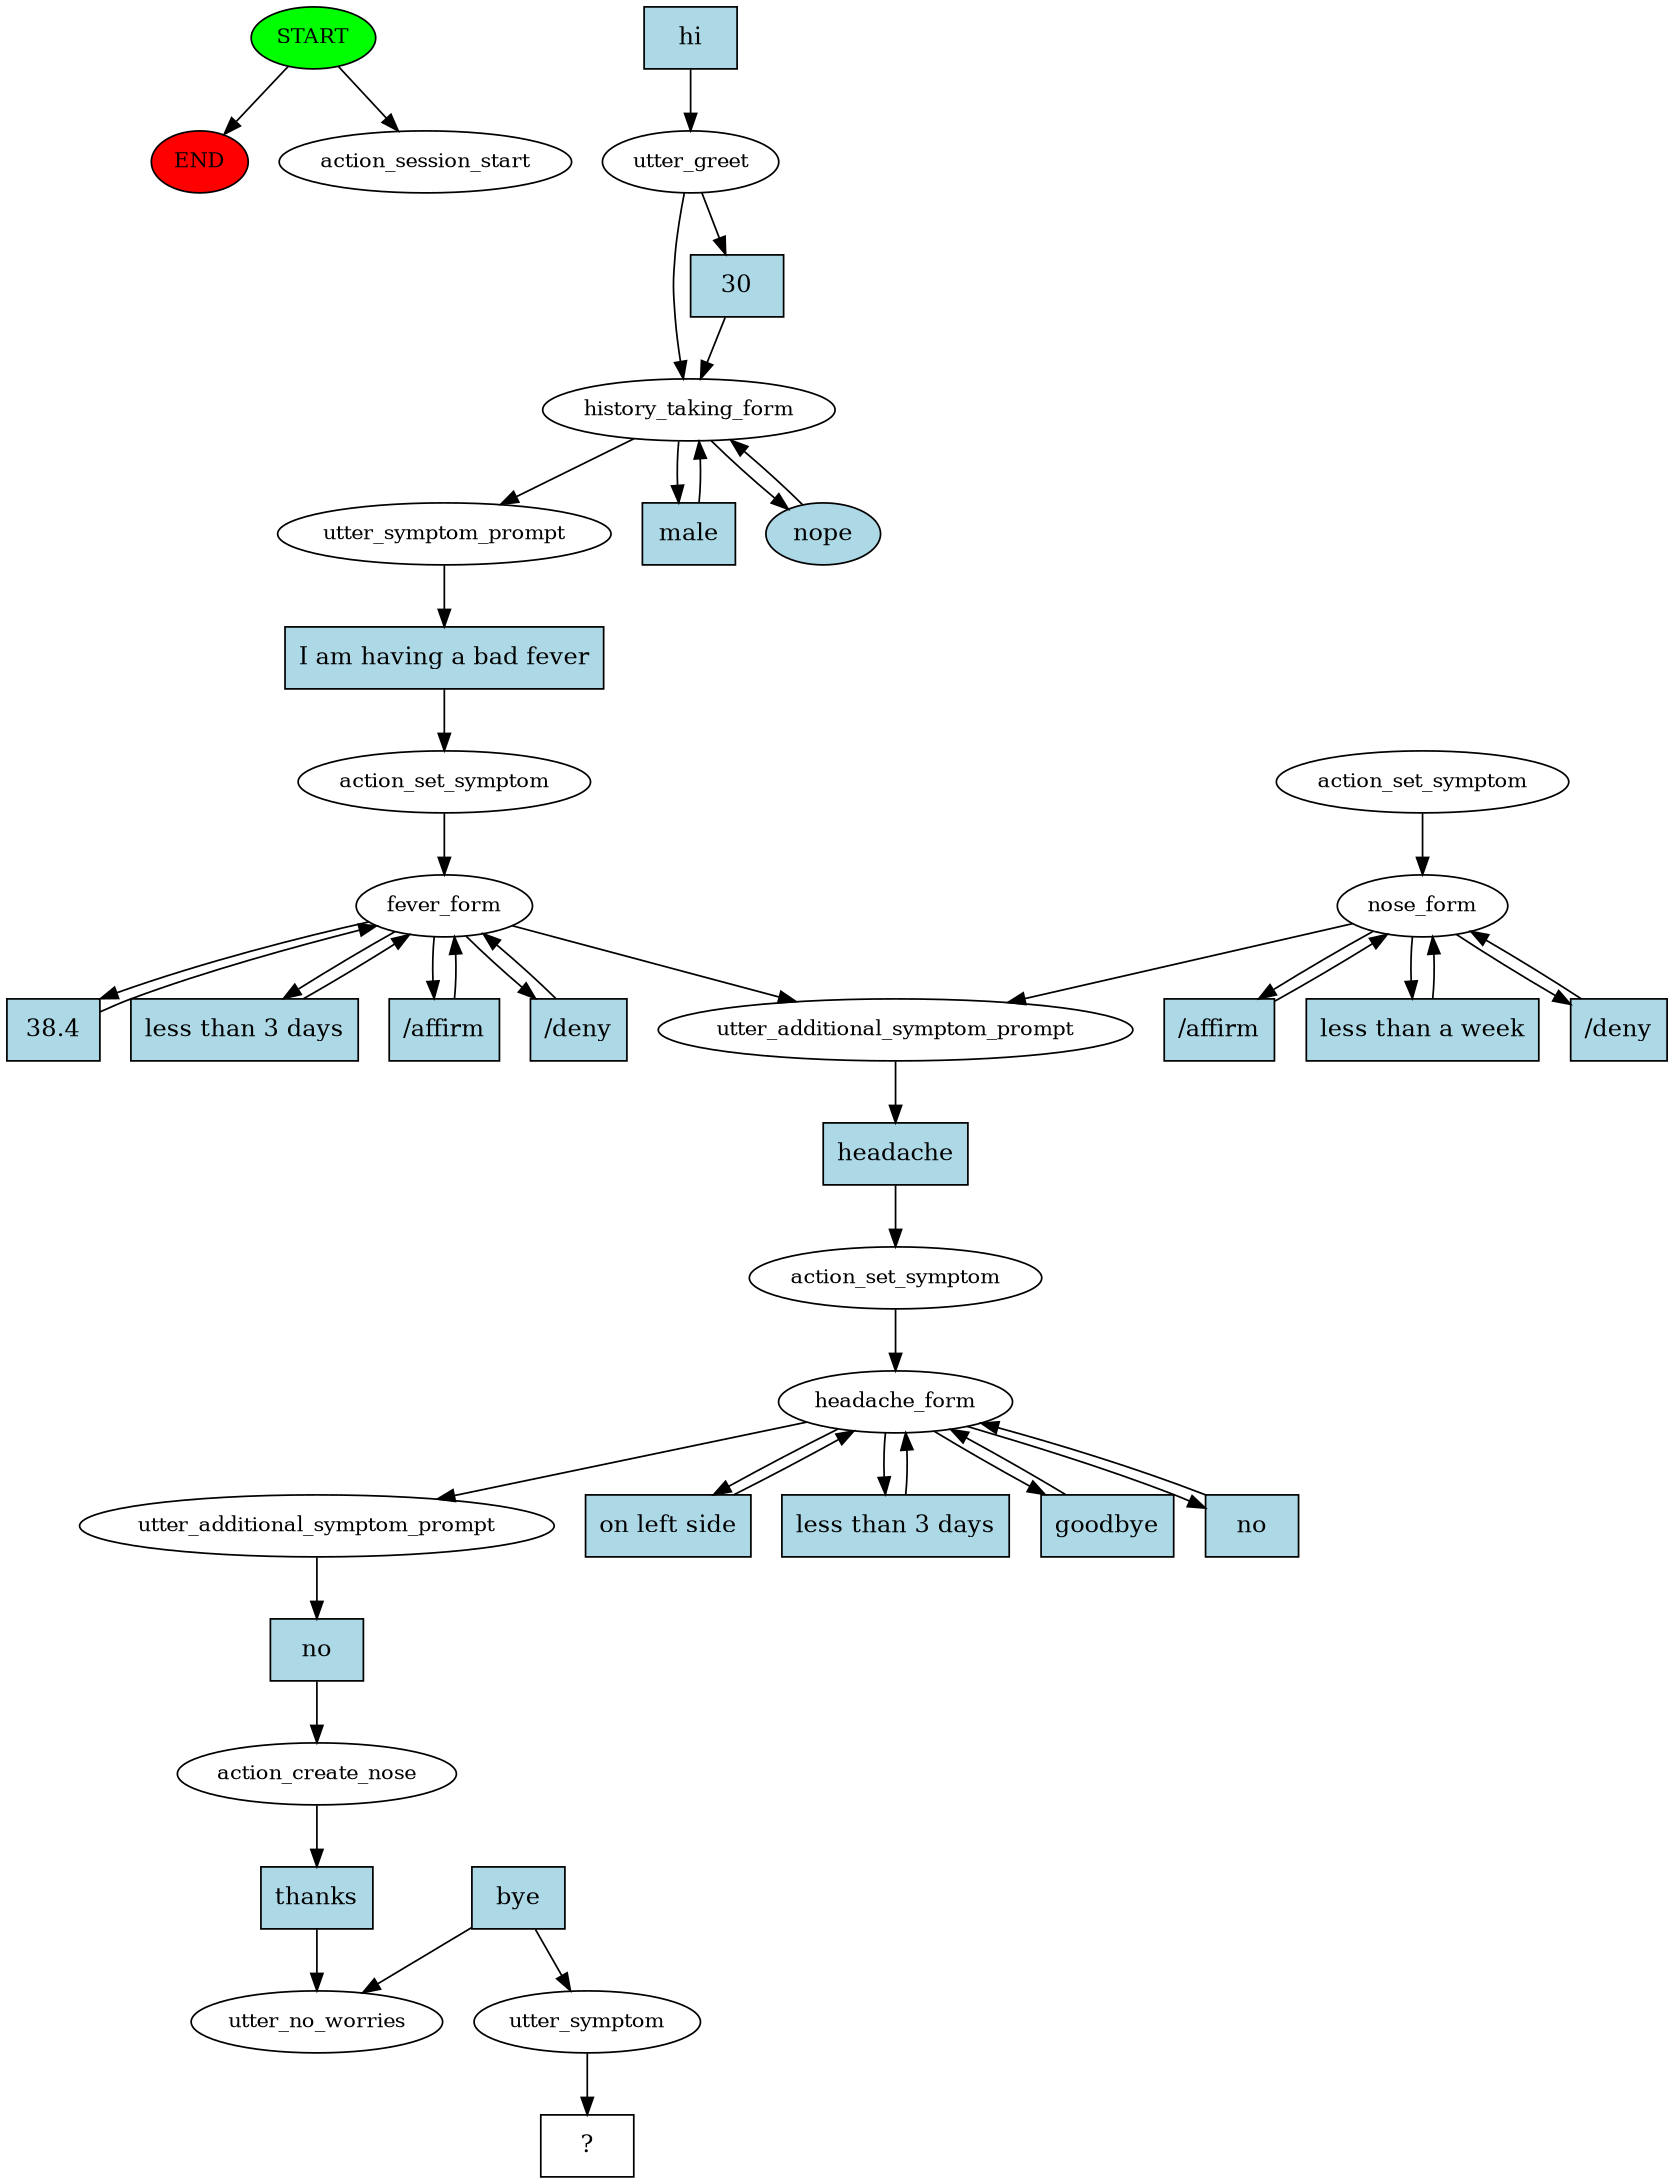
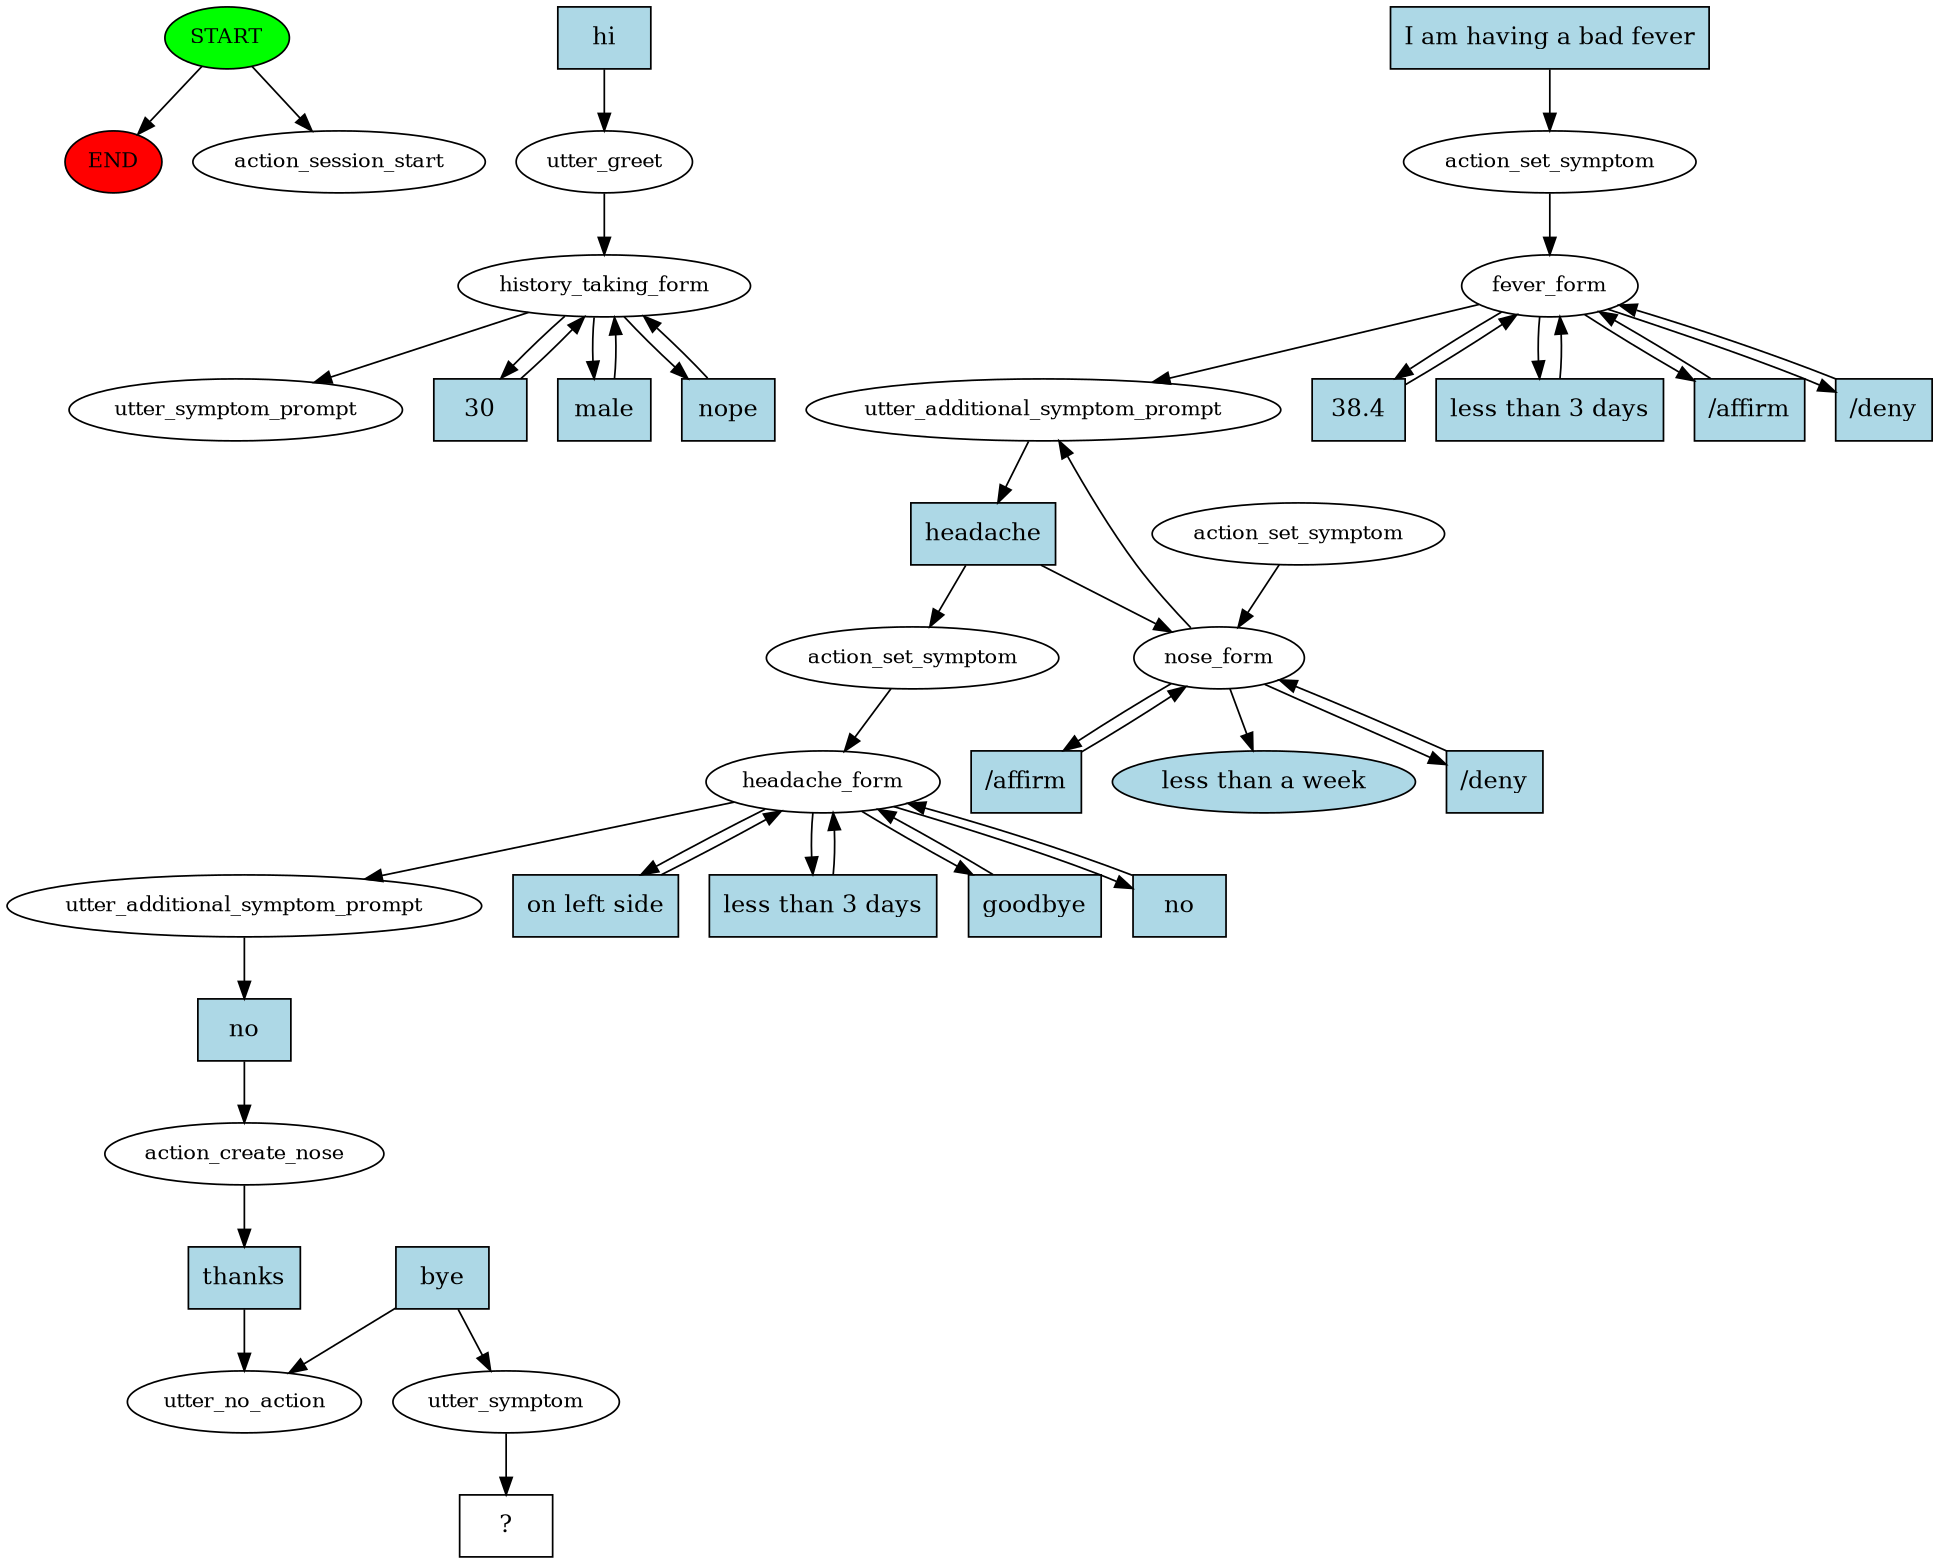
  digraph {
    node [fillcolor=lightblue style=filled shape=rect]
    n1 [fillcolor=green fontsize=12 label=START shape=""]
    n2 [fillcolor=red fontsize=12 label=END shape=""]
    n3 [fontsize=12 label=action_session_start fillcolor="" style="" shape=""]
    n4 [label=hi]
    n5 [fontsize=12 label=utter_greet fillcolor="" style="" shape=""]
    n6 [fontsize=12 label=history_taking_form fillcolor="" style="" shape=""]
    n7 [fontsize=12 label=utter_symptom_prompt fillcolor="" style="" shape=""]
    n8 [label=30]
    n9 [label=male]
-   n10 [label=nope shape=ellipse]
+   n10 [label=nope]
    n11 [label="I am having a bad fever"]
    n12 [fontsize=12 label=action_set_symptom fillcolor="" style="" shape=""]
    n13 [fontsize=12 label=fever_form fillcolor="" style="" shape=""]
    n14 [fontsize=12 label=utter_additional_symptom_prompt fillcolor="" style="" shape=""]
    n15 [label=38.4]
    n16 [label="less than 3 days"]
    n17 [label="/affirm"]
    n18 [label="/deny"]
    n19 [label=headache]
    n20 [fontsize=12 label=action_set_symptom fillcolor="" style="" shape=""]
    n21 [fontsize=12 label=action_set_symptom fillcolor="" style="" shape=""]
    n22 [fontsize=12 label=nose_form fillcolor="" style="" shape=""]
    n23 [label="/affirm"]
-   n24 [label="less than a week"]
+   n24 [label="less than a week" shape=ellipse]
    n25 [label="/deny"]
    n26 [fontsize=12 label=headache_form fillcolor="" style="" shape=""]
    n27 [fontsize=12 label=utter_additional_symptom_prompt fillcolor="" style="" shape=""]
    n28 [label="on left side"]
    n29 [label="less than 3 days"]
    n30 [label=goodbye]
    n31 [label=no]
    n32 [label=no]
    n33 [fontsize=12 label=action_create_nose fillcolor="" style="" shape=""]
    n34 [label=thanks]
-   n35 [fontsize=12 label=utter_no_worries fillcolor="" style="" shape=""]
+   n35 [fontsize=12 label=utter_no_action fillcolor="" style="" shape=""]
    n36 [label=bye]
    n37 [fontsize=12 label=utter_symptom fillcolor="" style="" shape=""]
    n38 [label="  ?  " fillcolor="" style=""]
    n1 -> n2
    n1 -> n3
    n4 -> n5
    n5 -> n6
    n6 -> n7
-   n5 -> n8
+   n6 -> n8
    n6 -> n9
    n6 -> n10
-   n7 -> n11
    n8 -> n6
    n9 -> n6
    n10 -> n6
    n11 -> n12
    n12 -> n13
    n13 -> n14
    n13 -> n15
    n13 -> n16
    n13 -> n17
    n13 -> n18
    n14 -> n19
    n15 -> n13
    n16 -> n13
    n17 -> n13
    n18 -> n13
    n19 -> n20
    n20 -> n26
    n21 -> n22
    n22 -> n14
    n22 -> n23
    n22 -> n24
    n22 -> n25
    n23 -> n22
-   n24 -> n22
+   n19 -> n22
    n25 -> n22
    n26 -> n27
    n26 -> n28
    n26 -> n29
    n26 -> n30
    n26 -> n31
    n27 -> n32
    n28 -> n26
    n29 -> n26
    n30 -> n26
    n31 -> n26
    n32 -> n33
    n33 -> n34
    n34 -> n35
    n36 -> n35
    n36 -> n37
    n37 -> n38
  }
